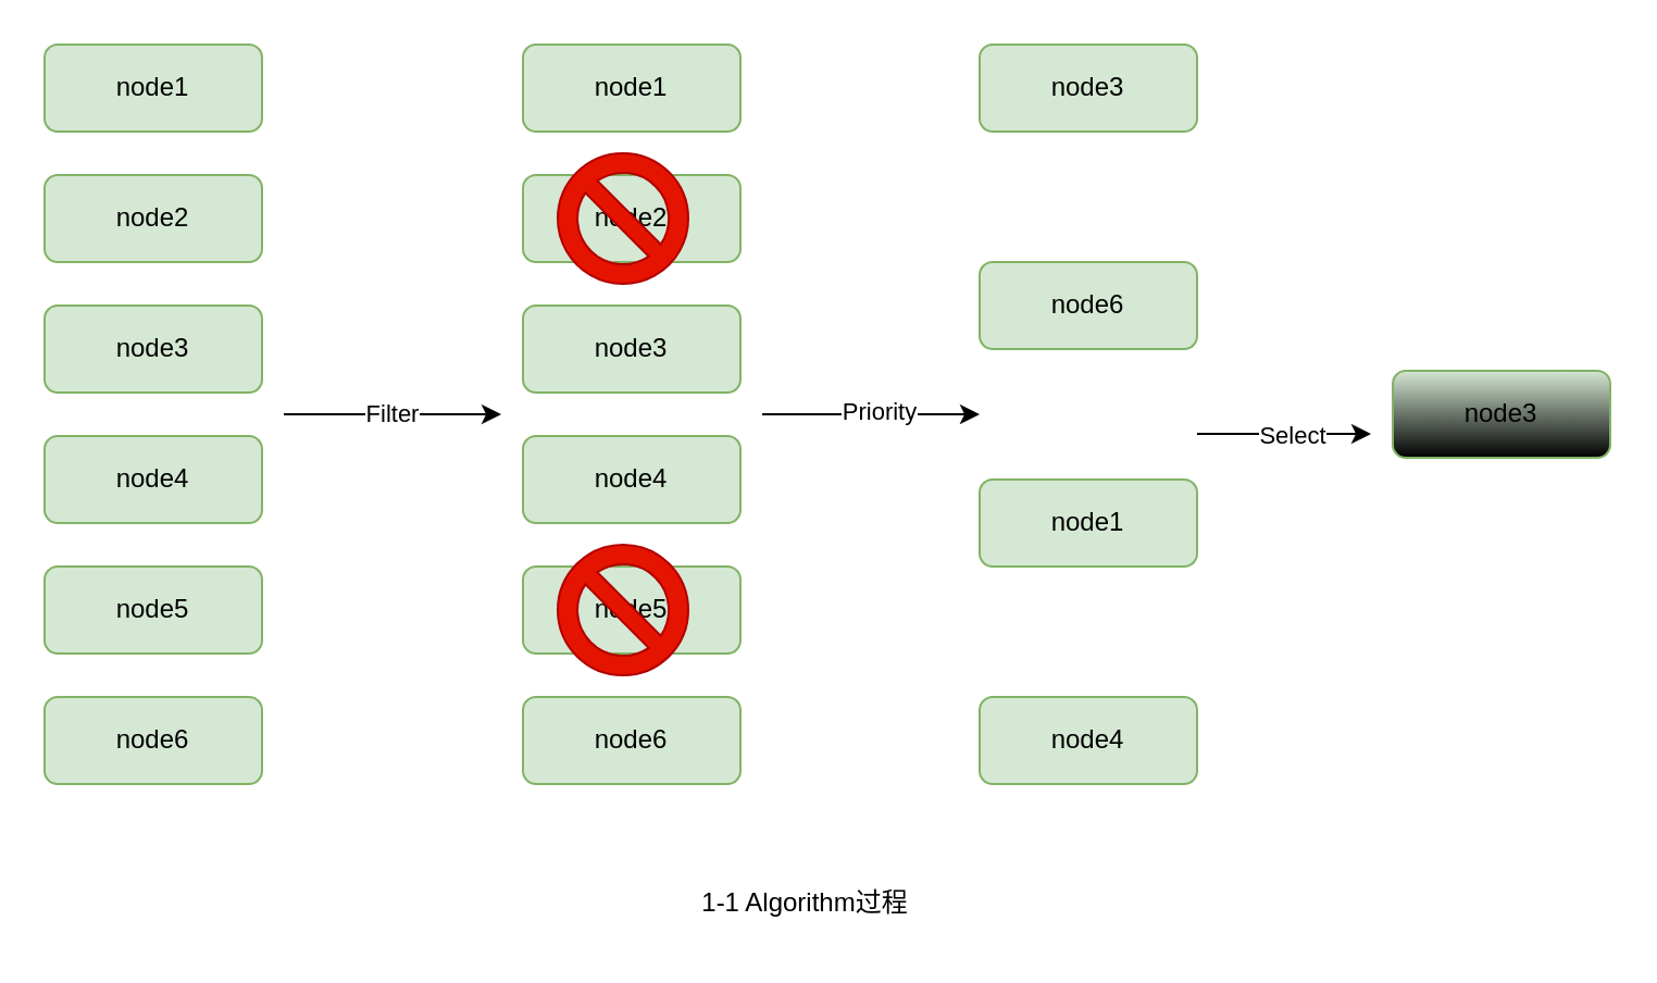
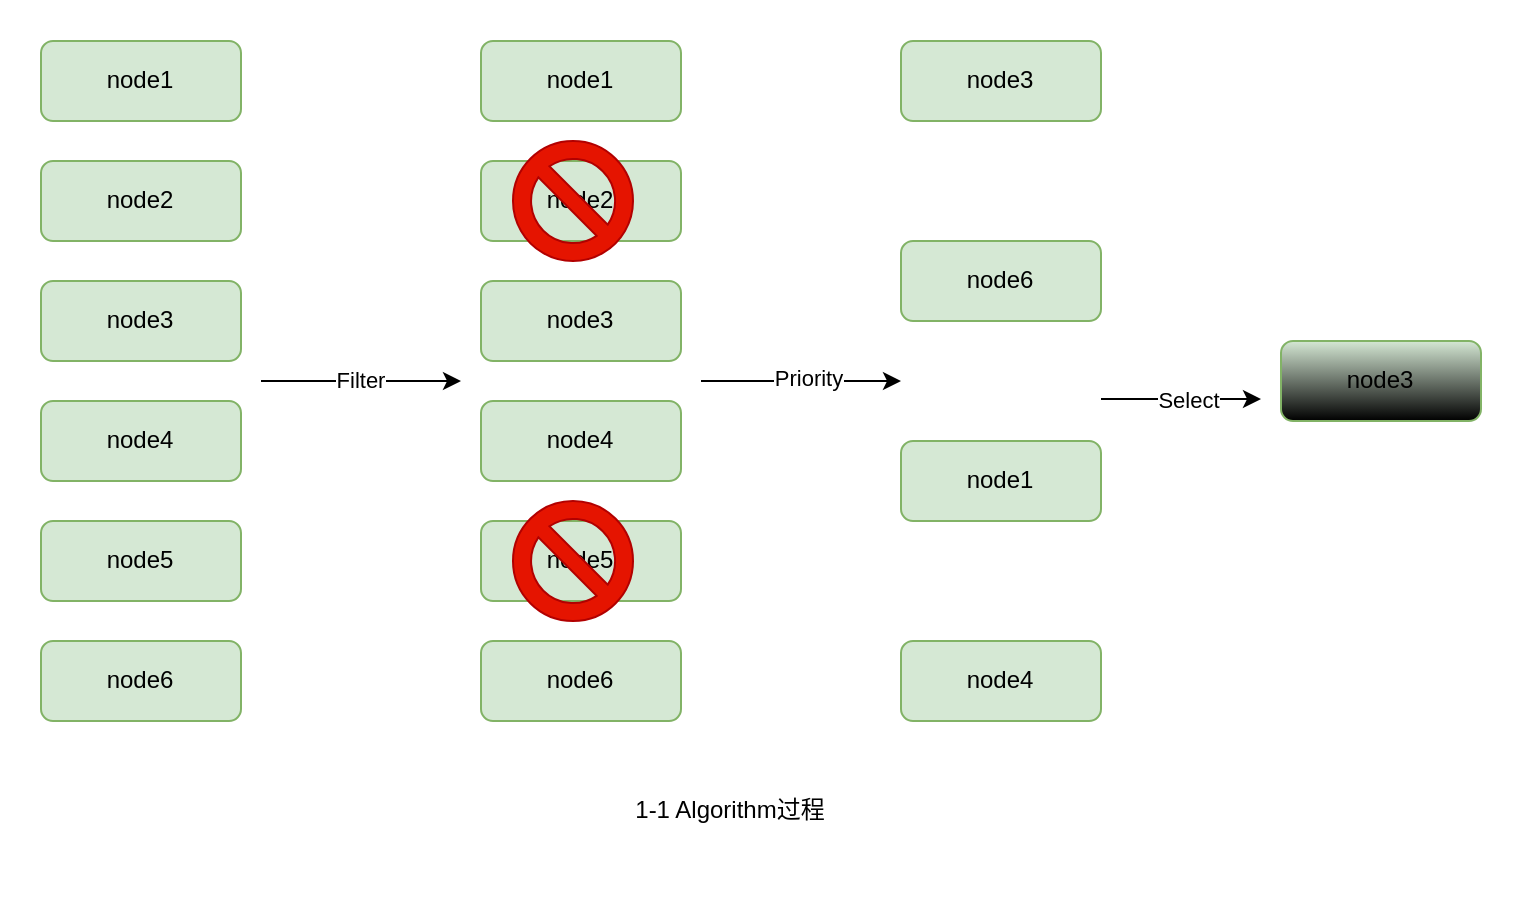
  <mxCell id="0" />
  <mxCell id="1" parent="0" />
  <mxCell id="2" value="node1" style="rounded=1;whiteSpace=wrap;html=1;fillColor=#d5e8d4;strokeColor=#82b366;" vertex="1" parent="1"><mxGeometry x="20" y="20" width="100" height="40" as="geometry" /></mxCell>
  <mxCell id="3" value="node6" style="rounded=1;whiteSpace=wrap;html=1;fillColor=#d5e8d4;strokeColor=#82b366;" vertex="1" parent="1"><mxGeometry x="20" y="320" width="100" height="40" as="geometry" /></mxCell>
  <mxCell id="4" value="node2" style="rounded=1;whiteSpace=wrap;html=1;fillColor=#d5e8d4;strokeColor=#82b366;" vertex="1" parent="1"><mxGeometry x="20" y="80" width="100" height="40" as="geometry" /></mxCell>
  <mxCell id="5" value="node3" style="rounded=1;whiteSpace=wrap;html=1;fillColor=#d5e8d4;strokeColor=#82b366;" vertex="1" parent="1"><mxGeometry x="20" y="140" width="100" height="40" as="geometry" /></mxCell>
  <mxCell id="6" value="node4" style="rounded=1;whiteSpace=wrap;html=1;fillColor=#d5e8d4;strokeColor=#82b366;" vertex="1" parent="1"><mxGeometry x="20" y="200" width="100" height="40" as="geometry" /></mxCell>
  <mxCell id="7" value="node5" style="rounded=1;whiteSpace=wrap;html=1;fillColor=#d5e8d4;strokeColor=#82b366;" vertex="1" parent="1"><mxGeometry x="20" y="260" width="100" height="40" as="geometry" /></mxCell>
  <mxCell id="8" value="node1" style="rounded=1;whiteSpace=wrap;html=1;fillColor=#d5e8d4;strokeColor=#82b366;" vertex="1" parent="1"><mxGeometry x="240" y="20" width="100" height="40" as="geometry" /></mxCell>
  <mxCell id="9" value="node6" style="rounded=1;whiteSpace=wrap;html=1;fillColor=#d5e8d4;strokeColor=#82b366;" vertex="1" parent="1"><mxGeometry x="240" y="320" width="100" height="40" as="geometry" /></mxCell>
  <mxCell id="10" value="node2" style="rounded=1;whiteSpace=wrap;html=1;fillColor=#d5e8d4;strokeColor=#82b366;" vertex="1" parent="1"><mxGeometry x="240" y="80" width="100" height="40" as="geometry" /></mxCell>
  <mxCell id="11" value="node3" style="rounded=1;whiteSpace=wrap;html=1;fillColor=#d5e8d4;strokeColor=#82b366;" vertex="1" parent="1"><mxGeometry x="240" y="140" width="100" height="40" as="geometry" /></mxCell>
  <mxCell id="12" value="node4" style="rounded=1;whiteSpace=wrap;html=1;fillColor=#d5e8d4;strokeColor=#82b366;" vertex="1" parent="1"><mxGeometry x="240" y="200" width="100" height="40" as="geometry" /></mxCell>
  <mxCell id="13" value="node5" style="rounded=1;whiteSpace=wrap;html=1;fillColor=#d5e8d4;strokeColor=#82b366;" vertex="1" parent="1"><mxGeometry x="240" y="260" width="100" height="40" as="geometry" /></mxCell>
  <mxCell id="14" value="" style="verticalLabelPosition=bottom;verticalAlign=top;html=1;shape=mxgraph.basic.no_symbol;fillColor=#e51400;fontColor=#ffffff;strokeColor=#B20000;" vertex="1" parent="1"><mxGeometry x="256" y="70" width="60" height="60" as="geometry" /></mxCell>
  <mxCell id="15" value="" style="verticalLabelPosition=bottom;verticalAlign=top;html=1;shape=mxgraph.basic.no_symbol;fillColor=#e51400;fontColor=#ffffff;strokeColor=#B20000;" vertex="1" parent="1"><mxGeometry x="256" y="250" width="60" height="60" as="geometry" /></mxCell>
  <mxCell id="16" value="" style="endArrow=classic;html=1;rounded=0;" edge="1" parent="1"><mxGeometry width="50" height="50" relative="1" as="geometry"><mxPoint x="130" y="190" as="sourcePoint" /><mxPoint x="230" y="190" as="targetPoint" /></mxGeometry></mxCell>
  <mxCell id="17" value="Filter" style="edgeLabel;html=1;align=center;verticalAlign=middle;resizable=0;points=[];" vertex="1" connectable="0" parent="16"><mxGeometry x="-0.013" y="1" relative="1" as="geometry"><mxPoint as="offset" /></mxGeometry></mxCell>
  <mxCell id="18" value="node3" style="rounded=1;whiteSpace=wrap;html=1;fillColor=#d5e8d4;strokeColor=#82b366;" vertex="1" parent="1"><mxGeometry x="450" y="20" width="100" height="40" as="geometry" /></mxCell>
  <mxCell id="19" value="node4" style="rounded=1;whiteSpace=wrap;html=1;fillColor=#d5e8d4;strokeColor=#82b366;" vertex="1" parent="1"><mxGeometry x="450" y="320" width="100" height="40" as="geometry" /></mxCell>
  <mxCell id="20" value="node6" style="rounded=1;whiteSpace=wrap;html=1;fillColor=#d5e8d4;strokeColor=#82b366;" vertex="1" parent="1"><mxGeometry x="450" y="120" width="100" height="40" as="geometry" /></mxCell>
  <mxCell id="21" value="node1" style="rounded=1;whiteSpace=wrap;html=1;fillColor=#d5e8d4;strokeColor=#82b366;" vertex="1" parent="1"><mxGeometry x="450" y="220" width="100" height="40" as="geometry" /></mxCell>
  <mxCell id="22" value="node3" style="rounded=1;whiteSpace=wrap;html=1;fillColor=#d5e8d4;strokeColor=#82b366;gradientColor=default;" vertex="1" parent="1"><mxGeometry x="640" y="170" width="100" height="40" as="geometry" /></mxCell>
  <mxCell id="23" value="" style="endArrow=classic;html=1;rounded=0;" edge="1" parent="1"><mxGeometry width="50" height="50" relative="1" as="geometry"><mxPoint x="350" y="190" as="sourcePoint" /><mxPoint x="450" y="190" as="targetPoint" /></mxGeometry></mxCell>
  <mxCell id="24" value="Priority" style="edgeLabel;html=1;align=center;verticalAlign=middle;resizable=0;points=[];" vertex="1" connectable="0" parent="23"><mxGeometry x="0.06" y="2" relative="1" as="geometry"><mxPoint as="offset" /></mxGeometry></mxCell>
  <mxCell id="25" value="" style="endArrow=classic;html=1;rounded=0;" edge="1" parent="1"><mxGeometry width="50" height="50" relative="1" as="geometry"><mxPoint x="550" y="199" as="sourcePoint" /><mxPoint x="630" y="199" as="targetPoint" /></mxGeometry></mxCell>
  <mxCell id="26" value="Select" style="edgeLabel;html=1;align=center;verticalAlign=middle;resizable=0;points=[];" vertex="1" connectable="0" parent="25"><mxGeometry x="0.075" relative="1" as="geometry"><mxPoint as="offset" /></mxGeometry></mxCell>
- <mxCell id="27" value="1-1 Algorithm过程" style="text;html=1;strokeColor=none;fillColor=none;align=center;verticalAlign=middle;whiteSpace=wrap;rounded=0;" vertex="1" parent="1"><mxGeometry x="310" y="400" width="120" height="30" as="geometry" /></mxCell>
+ <mxCell id="27" value="1-1 Algorithm过程" style="text;html=1;strokeColor=none;fillColor=none;align=center;verticalAlign=middle;whiteSpace=wrap;rounded=0;" vertex="1" parent="1"><mxGeometry x="305" y="390" width="120" height="30" as="geometry" /></mxCell>
